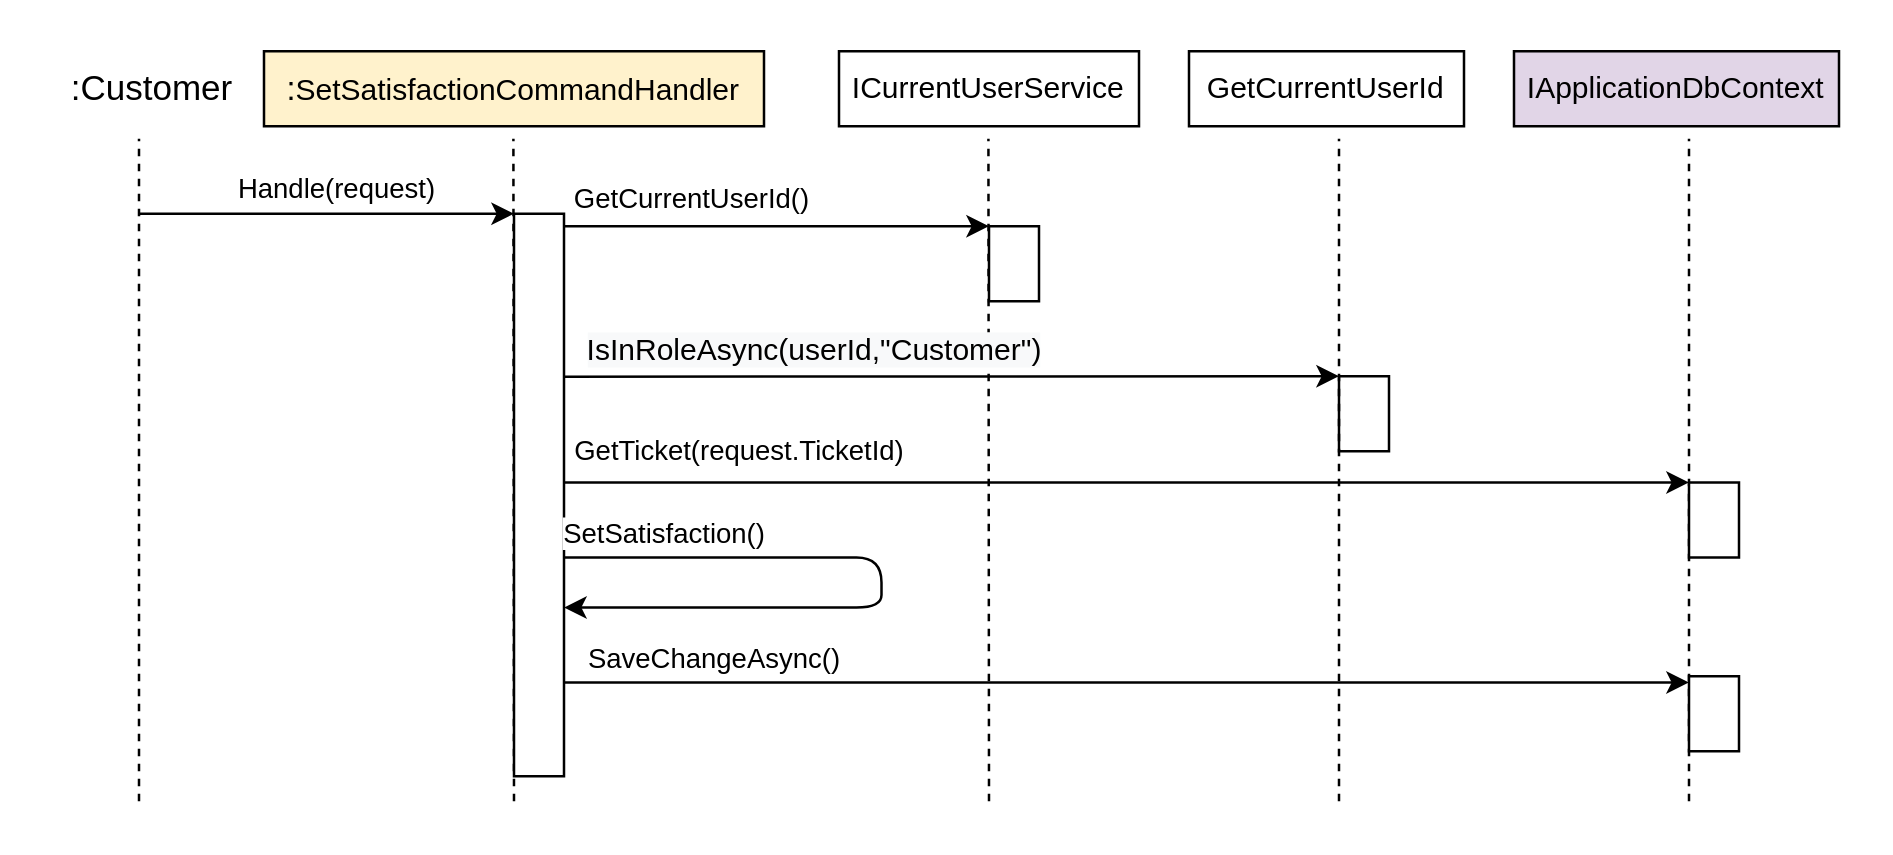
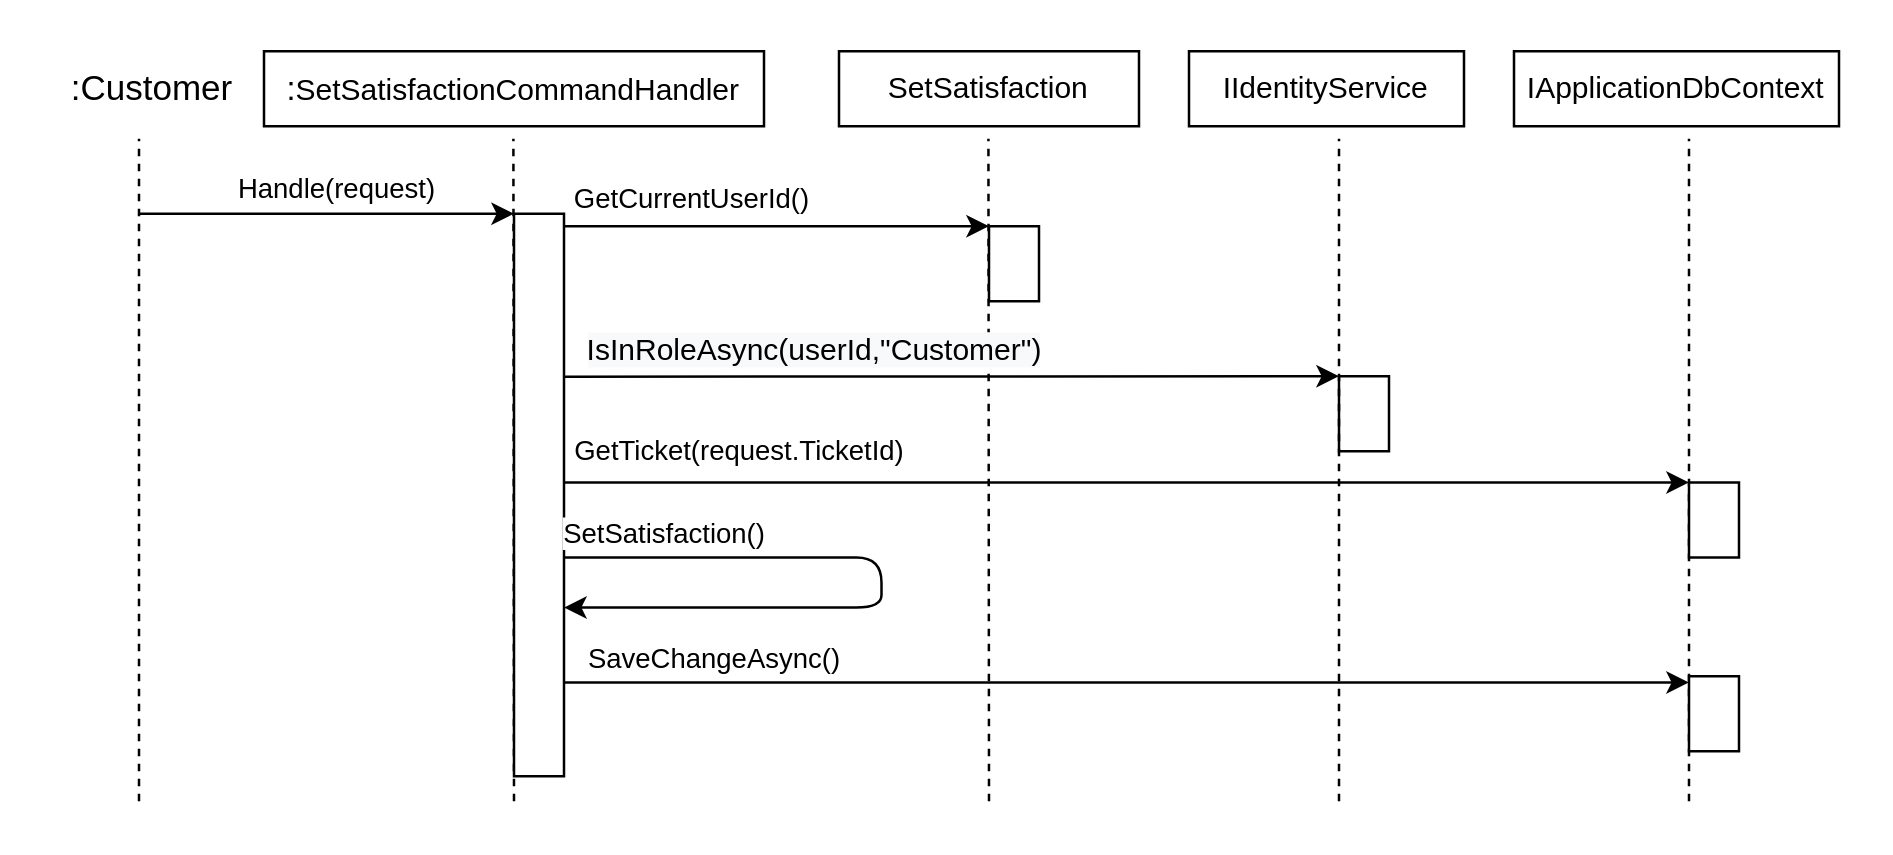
  <mxCell id="0" />
  <mxCell id="1" parent="0" />
- <mxCell id="2" value="IApplicationDbContext" style="rounded=0;whiteSpace=wrap;html=1;fillColor=#e1d5e7;" parent="1" vertex="1"><mxGeometry x="605" y="20" width="130" height="30" as="geometry" /></mxCell>
- <mxCell id="3" value="&lt;span style=&quot;font-size: 13px&quot;&gt;:&lt;/span&gt;&lt;span style=&quot;font-size: 12px&quot;&gt;SetSatisfactionCommandHandler&lt;/span&gt;" style="rounded=0;whiteSpace=wrap;html=1;fontSize=13;fillColor=#fff2cc;" parent="1" vertex="1"><mxGeometry x="105" y="20" width="200" height="30" as="geometry" /></mxCell>
+ <mxCell id="2" value="IApplicationDbContext" style="rounded=0;whiteSpace=wrap;html=1;" parent="1" vertex="1"><mxGeometry x="605" y="20" width="130" height="30" as="geometry" /></mxCell>
+ <mxCell id="3" value="&lt;span style=&quot;font-size: 13px&quot;&gt;:&lt;/span&gt;&lt;span style=&quot;font-size: 12px&quot;&gt;SetSatisfactionCommandHandler&lt;/span&gt;" style="rounded=0;whiteSpace=wrap;html=1;fontSize=13;" parent="1" vertex="1"><mxGeometry x="105" y="20" width="200" height="30" as="geometry" /></mxCell>
  <mxCell id="4" value="Handle(request)" style="endArrow=classic;html=1;" parent="1" edge="1"><mxGeometry x="0.059" y="10" width="50" height="50" relative="1" as="geometry"><mxPoint x="55" y="85" as="sourcePoint" /><mxPoint x="205" y="85" as="targetPoint" /><mxPoint as="offset" /></mxGeometry></mxCell>
  <mxCell id="5" value="&lt;span style=&quot;font-family: &amp;#34;helvetica&amp;#34;&quot;&gt;GetCurrentUserId()&lt;/span&gt;" style="endArrow=classic;html=1;exitX=0.989;exitY=0.022;exitDx=0;exitDy=0;exitPerimeter=0;entryX=0;entryY=0;entryDx=0;entryDy=0;" parent="1" source="9" target="10" edge="1"><mxGeometry x="-0.406" y="11" width="50" height="50" relative="1" as="geometry"><mxPoint x="325" y="135" as="sourcePoint" /><mxPoint x="375" y="94" as="targetPoint" /><mxPoint as="offset" /></mxGeometry></mxCell>
  <mxCell id="6" value="" style="endArrow=none;dashed=1;html=1;fontSize=11;" parent="1" edge="1"><mxGeometry width="50" height="50" relative="1" as="geometry"><mxPoint x="55" y="320" as="sourcePoint" /><mxPoint x="55" y="55" as="targetPoint" /></mxGeometry></mxCell>
  <mxCell id="7" value="" style="endArrow=none;dashed=1;html=1;fontSize=11;" parent="1" edge="1"><mxGeometry width="50" height="50" relative="1" as="geometry"><mxPoint x="205" y="320" as="sourcePoint" /><mxPoint x="204.76" y="55" as="targetPoint" /></mxGeometry></mxCell>
  <mxCell id="8" value="" style="endArrow=none;dashed=1;html=1;fontSize=11;" parent="1" edge="1"><mxGeometry width="50" height="50" relative="1" as="geometry"><mxPoint x="395" y="320" as="sourcePoint" /><mxPoint x="394.77" y="55" as="targetPoint" /></mxGeometry></mxCell>
  <mxCell id="9" value="" style="rounded=0;whiteSpace=wrap;html=1;fontSize=11;" parent="1" vertex="1"><mxGeometry x="205" y="85" width="20" height="225" as="geometry" /></mxCell>
  <mxCell id="10" value="" style="rounded=0;whiteSpace=wrap;html=1;fontSize=11;" parent="1" vertex="1"><mxGeometry x="395" y="90" width="20" height="30" as="geometry" /></mxCell>
  <mxCell id="11" value=":Customer" style="text;html=1;align=center;verticalAlign=middle;resizable=0;points=[];autosize=1;fontSize=14;" parent="1" vertex="1"><mxGeometry x="20" y="25" width="80" height="20" as="geometry" /></mxCell>
- <mxCell id="12" value="ICurrentUserService" style="rounded=0;whiteSpace=wrap;html=1;" parent="1" vertex="1"><mxGeometry x="335" y="20" width="120" height="30" as="geometry" /></mxCell>
+ <mxCell id="12" value="SetSatisfaction" style="rounded=0;whiteSpace=wrap;html=1;" parent="1" vertex="1"><mxGeometry x="335" y="20" width="120" height="30" as="geometry" /></mxCell>
  <mxCell id="13" value="&lt;span style=&quot;font-size: 12px ; background-color: rgb(248 , 249 , 250)&quot;&gt;IsInRoleAsync(userId,&quot;Customer&quot;)&lt;/span&gt;" style="endArrow=classic;html=1;exitX=1.012;exitY=0.034;exitDx=0;exitDy=0;exitPerimeter=0;entryX=0;entryY=0;entryDx=0;entryDy=0;" parent="1" target="14" edge="1"><mxGeometry x="-0.355" y="10" width="50" height="50" relative="1" as="geometry"><mxPoint x="225" y="150.18" as="sourcePoint" /><mxPoint x="555" y="150" as="targetPoint" /><mxPoint as="offset" /></mxGeometry></mxCell>
  <mxCell id="14" value="" style="rounded=0;whiteSpace=wrap;html=1;fontSize=11;" parent="1" vertex="1"><mxGeometry x="535" y="150" width="20" height="30" as="geometry" /></mxCell>
  <mxCell id="15" value="&lt;span style=&quot;font-family: &amp;#34;helvetica&amp;#34;&quot;&gt;SetSatisfaction()&lt;/span&gt;" style="endArrow=classic;html=1;" parent="1" edge="1"><mxGeometry x="-0.708" y="10" width="50" height="50" relative="1" as="geometry"><mxPoint x="225" y="222.5" as="sourcePoint" /><mxPoint x="225" y="242.5" as="targetPoint" /><mxPoint as="offset" /><Array as="points"><mxPoint x="352" y="222.5" /><mxPoint x="352" y="242.5" /></Array></mxGeometry></mxCell>
- <mxCell id="16" value="GetCurrentUserId" style="rounded=0;whiteSpace=wrap;html=1;" parent="1" vertex="1"><mxGeometry x="475" y="20" width="110" height="30" as="geometry" /></mxCell>
+ <mxCell id="16" value="IIdentityService" style="rounded=0;whiteSpace=wrap;html=1;" parent="1" vertex="1"><mxGeometry x="475" y="20" width="110" height="30" as="geometry" /></mxCell>
  <mxCell id="17" value="" style="endArrow=none;dashed=1;html=1;fontSize=11;" parent="1" edge="1"><mxGeometry width="50" height="50" relative="1" as="geometry"><mxPoint x="535" y="320" as="sourcePoint" /><mxPoint x="535" y="55" as="targetPoint" /></mxGeometry></mxCell>
  <mxCell id="18" value="" style="endArrow=none;dashed=1;html=1;fontSize=11;" parent="1" edge="1"><mxGeometry width="50" height="50" relative="1" as="geometry"><mxPoint x="675" y="320" as="sourcePoint" /><mxPoint x="675" y="55" as="targetPoint" /></mxGeometry></mxCell>
  <mxCell id="19" value="" style="rounded=0;whiteSpace=wrap;html=1;fontSize=11;" parent="1" vertex="1"><mxGeometry x="675" y="270" width="20" height="30" as="geometry" /></mxCell>
  <mxCell id="20" value="&lt;span&gt;SaveChangeAsync()&lt;/span&gt;" style="endArrow=classic;html=1;entryX=0;entryY=0;entryDx=0;entryDy=0;" parent="1" edge="1"><mxGeometry x="-0.733" y="10" width="50" height="50" relative="1" as="geometry"><mxPoint x="225" y="272.5" as="sourcePoint" /><mxPoint x="675" y="272.5" as="targetPoint" /><mxPoint as="offset" /></mxGeometry></mxCell>
  <mxCell id="21" value="" style="rounded=0;whiteSpace=wrap;html=1;fontSize=11;" vertex="1" parent="1"><mxGeometry x="675" y="192.5" width="20" height="30" as="geometry" /></mxCell>
  <mxCell id="22" value="&lt;span&gt;GetTicket(request.TicketId)&lt;/span&gt;" style="endArrow=classic;html=1;entryX=0;entryY=0;entryDx=0;entryDy=0;" edge="1" parent="1"><mxGeometry x="-0.689" y="13" width="50" height="50" relative="1" as="geometry"><mxPoint x="225" y="192.5" as="sourcePoint" /><mxPoint x="675" y="192.5" as="targetPoint" /><mxPoint as="offset" /></mxGeometry></mxCell>
